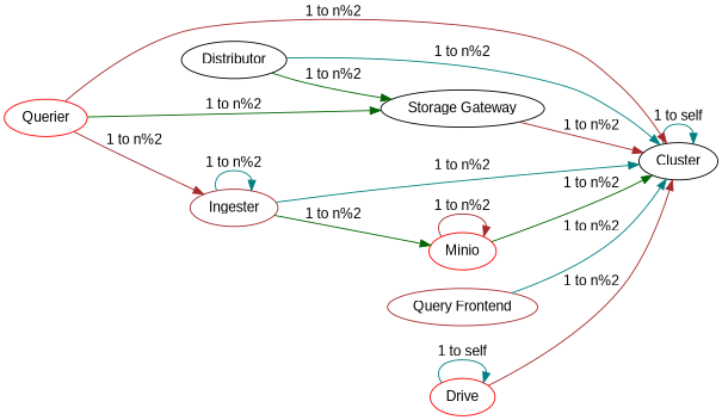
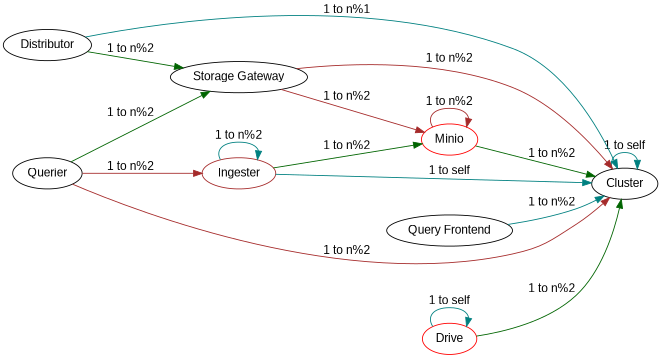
  digraph {
    fontname="Liberation Sans"
    rankdir=LR
    node [color=black fontname="Liberation Sans" instances=4]
    edge [color=teal fontname="Liberation Sans"]
    n1 [fun=copy instances=2 label=Cluster]
    n2 [func="one(C) & one(I)" label=Distributor]
    n3 [func="one(C) & one(MIO)" label="Storage Gateway" type_condition="or(SG, mod=2, group=0) | or(SG, mod=2, group=1)"]
    n4 [color=brown func="one(C) & 50%(I) & one(MIO)" label=Ingester type_condition="one(I, mod=2, group=0) | one(I, mod=2, group=1)"]
    n5 [color=red func="one(C) & 75%(MIO) & 25%(DRV)" label=Minio type_condition="or(MIO, mod=2, group=0) | or(MIO, mod=2, group=1)"]
-   n6 [color=brown func="one(C) & one(QS)" label="Query Frontend" type_condition="or(QF, mod=2, group=0) | or(QF, mod=2, group=1)"]
-   n7 [color=red func="one(C) & (one(SG) | one(I))" label=Querier type_condition="or(Q, mod=2, group=0) | or(Q, mod=2, group=1)"]
+   n6 [func="one(C) & one(QS)" label="Query Frontend" type_condition="or(QF, mod=2, group=0) | or(QF, mod=2, group=1)"]
+   n7 [func="one(C) & (one(SG) | one(I))" label=Querier type_condition="or(Q, mod=2, group=0) | or(Q, mod=2, group=1)"]
    n8 [color=red func="one(C) & copy(DRV)" instances=16 label=Drive type_condition="or(DRV, mod=4, group=0) | or(DRV, mod=4, group=1) | or(DRV, mod=4, group=2) | or(DRV, mod=4, group=3)"]
    n1 -> n1 [label="1 to self"]
-   n2 -> n1 [label="1 to n%2"]
+   n2 -> n1 [label="1 to n%1"]
    n2 -> n3 [color=darkgreen label="1 to n%2"]
    n3 -> n1 [color=brown label="1 to n%2"]
-   n4 -> n1 [label="1 to n%2"]
+   n3 -> n5 [color=brown label="1 to n%2"]
+   n4 -> n1 [label="1 to self"]
    n4 -> n4 [label="1 to n%2"]
    n4 -> n5 [color=darkgreen label="1 to n%2"]
    n5 -> n1 [color=darkgreen label="1 to n%2"]
    n5 -> n5 [color=brown label="1 to n%2"]
    n6 -> n1 [label="1 to n%2"]
    n7 -> n1 [color=brown label="1 to n%2"]
    n7 -> n3 [color=darkgreen label="1 to n%2"]
    n7 -> n4 [color=brown label="1 to n%2"]
-   n8 -> n1 [color=brown label="1 to n%2"]
+   n8 -> n1 [color=darkgreen label="1 to n%2"]
    n8 -> n8 [label="1 to self"]
  }
